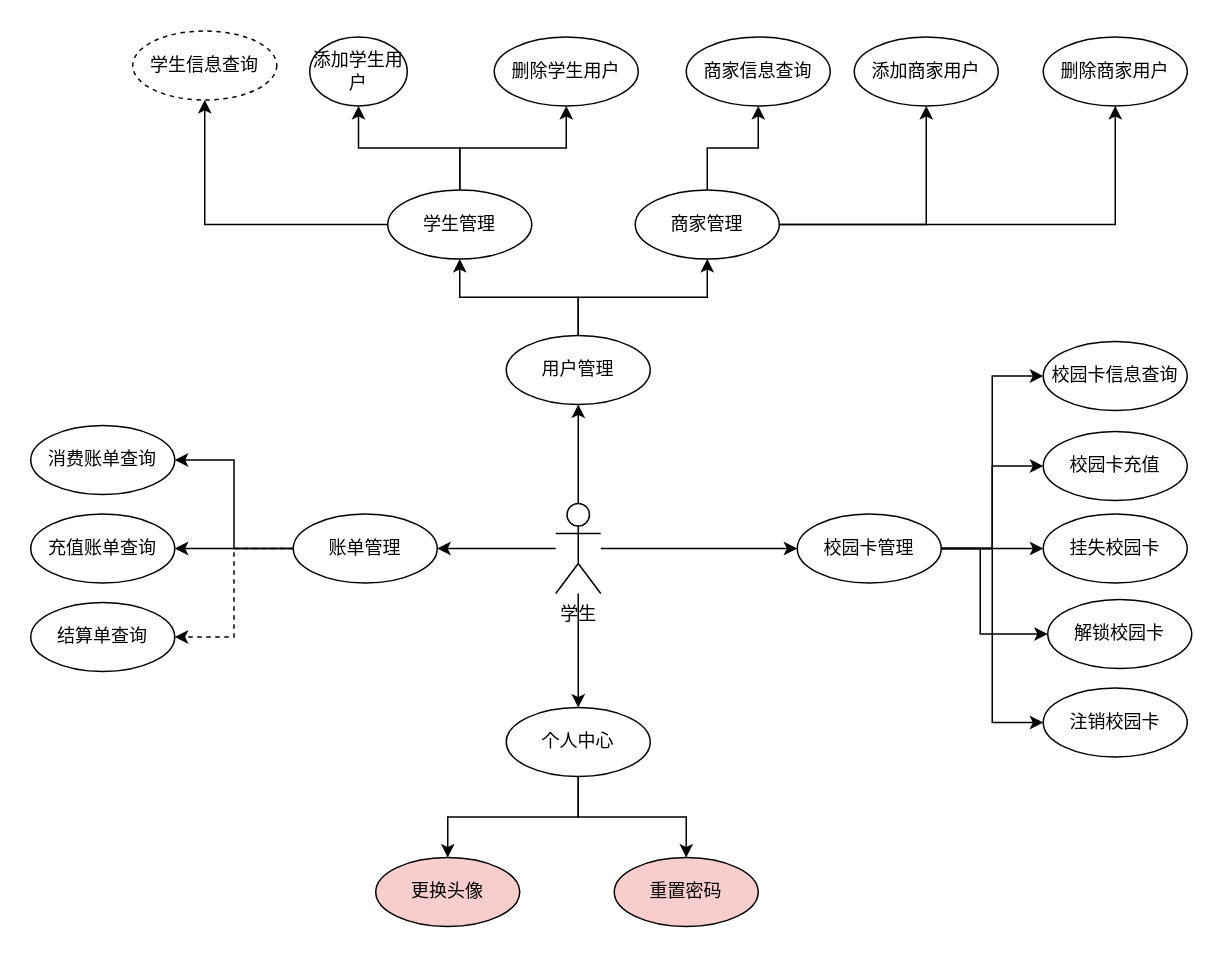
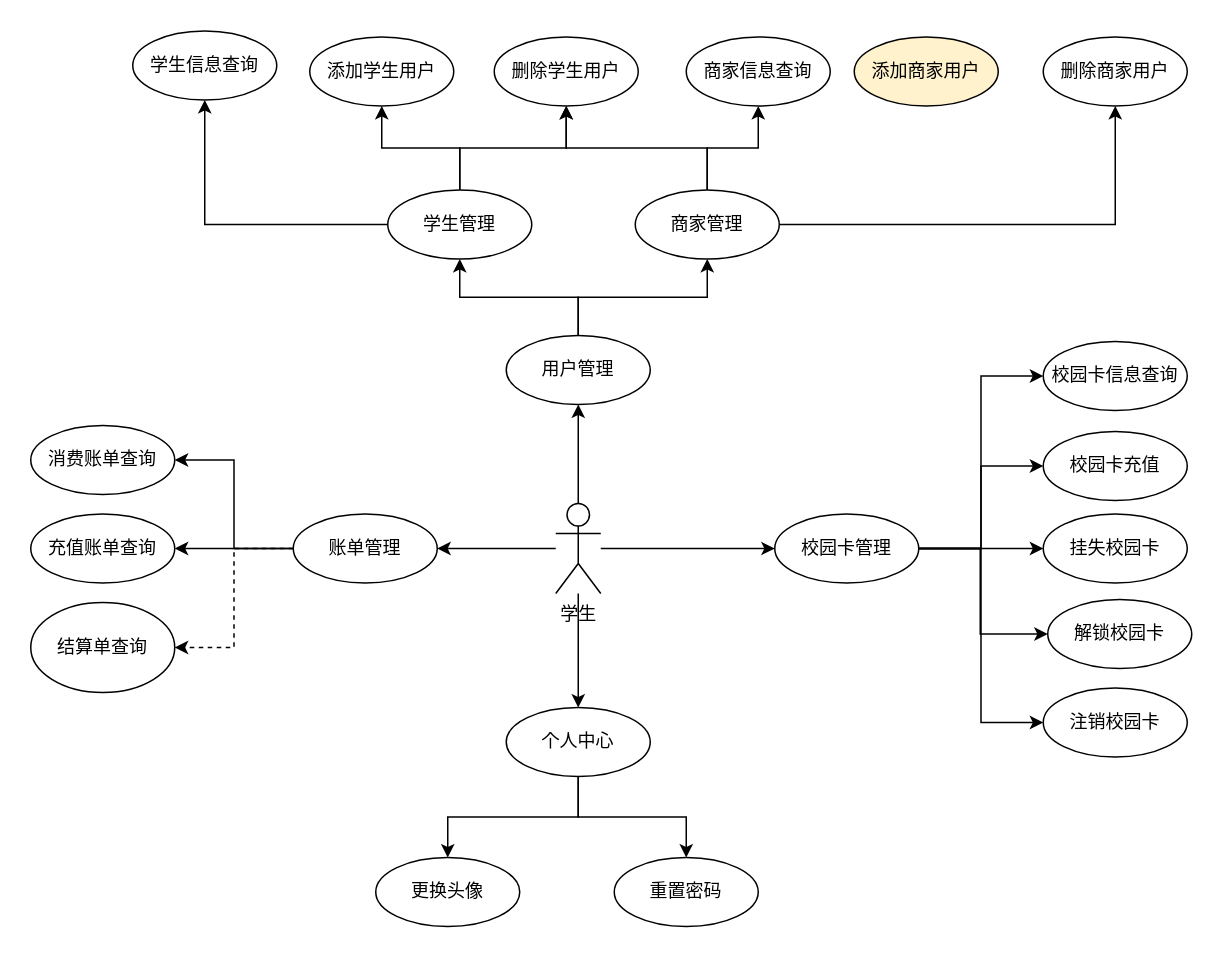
  <mxCell id="0" />
  <mxCell id="1" parent="0" />
  <mxCell id="2" style="edgeStyle=orthogonalEdgeStyle;rounded=0;orthogonalLoop=1;jettySize=auto;html=1;entryX=0;entryY=0.5;entryDx=0;entryDy=0;" edge="1" parent="1" source="6" target="23"><mxGeometry relative="1" as="geometry" /></mxCell>
  <mxCell id="3" style="edgeStyle=orthogonalEdgeStyle;rounded=0;orthogonalLoop=1;jettySize=auto;html=1;entryX=0.5;entryY=1;entryDx=0;entryDy=0;" edge="1" parent="1" source="6" target="9"><mxGeometry relative="1" as="geometry" /></mxCell>
  <mxCell id="4" style="edgeStyle=orthogonalEdgeStyle;rounded=0;orthogonalLoop=1;jettySize=auto;html=1;entryX=1;entryY=0.5;entryDx=0;entryDy=0;" edge="1" parent="1" source="6" target="27"><mxGeometry relative="1" as="geometry" /></mxCell>
  <mxCell id="5" style="edgeStyle=orthogonalEdgeStyle;rounded=0;orthogonalLoop=1;jettySize=auto;html=1;entryX=0.5;entryY=0;entryDx=0;entryDy=0;" edge="1" parent="1" source="6" target="45"><mxGeometry relative="1" as="geometry" /></mxCell>
  <mxCell id="6" value="学生" style="shape=umlActor;verticalLabelPosition=bottom;verticalAlign=top;html=1;outlineConnect=0;" vertex="1" parent="1"><mxGeometry x="370" y="335" width="30" height="60" as="geometry" /></mxCell>
  <mxCell id="7" style="edgeStyle=orthogonalEdgeStyle;rounded=0;orthogonalLoop=1;jettySize=auto;html=1;entryX=0.5;entryY=1;entryDx=0;entryDy=0;" edge="1" parent="1" source="9" target="13"><mxGeometry relative="1" as="geometry" /></mxCell>
  <mxCell id="8" style="edgeStyle=orthogonalEdgeStyle;rounded=0;orthogonalLoop=1;jettySize=auto;html=1;entryX=0.5;entryY=1;entryDx=0;entryDy=0;" edge="1" parent="1" source="9" target="17"><mxGeometry relative="1" as="geometry" /></mxCell>
  <mxCell id="9" value="用户管理" style="ellipse;whiteSpace=wrap;html=1;" vertex="1" parent="1"><mxGeometry x="337" y="223" width="96" height="46" as="geometry" /></mxCell>
  <mxCell id="10" style="edgeStyle=orthogonalEdgeStyle;rounded=0;orthogonalLoop=1;jettySize=auto;html=1;entryX=0.5;entryY=1;entryDx=0;entryDy=0;" edge="1" parent="1" source="13" target="36"><mxGeometry relative="1" as="geometry" /></mxCell>
  <mxCell id="11" style="edgeStyle=orthogonalEdgeStyle;rounded=0;orthogonalLoop=1;jettySize=auto;html=1;entryX=0.5;entryY=1;entryDx=0;entryDy=0;" edge="1" parent="1" source="13" target="37"><mxGeometry relative="1" as="geometry" /></mxCell>
  <mxCell id="12" style="edgeStyle=orthogonalEdgeStyle;rounded=0;orthogonalLoop=1;jettySize=auto;html=1;entryX=0.5;entryY=1;entryDx=0;entryDy=0;" edge="1" parent="1" source="13" target="38"><mxGeometry relative="1" as="geometry" /></mxCell>
  <mxCell id="13" value="学生&lt;span style=&quot;color: rgba(0, 0, 0, 0); font-family: monospace; font-size: 0px; text-align: start; white-space: nowrap;&quot;&gt;%3CmxGraphModel%3E%3Croot%3E%3CmxCell%20id%3D%220%22%2F%3E%3CmxCell%20id%3D%221%22%20parent%3D%220%22%2F%3E%3CmxCell%20id%3D%222%22%20value%3D%22%E7%94%A8%E6%88%B7%E7%AE%A1%E7%90%86%22%20style%3D%22ellipse%3BwhiteSpace%3Dwrap%3Bhtml%3D1%3B%22%20vertex%3D%221%22%20parent%3D%221%22%3E%3CmxGeometry%20x%3D%22381%22%20y%3D%22262%22%20width%3D%2296%22%20height%3D%2246%22%20as%3D%22geometry%22%2F%3E%3C%2FmxCell%3E%3C%2Froot%3E%3C%2FmxGraphModel%3E&lt;/span&gt;管理" style="ellipse;whiteSpace=wrap;html=1;" vertex="1" parent="1"><mxGeometry x="258" y="126" width="96" height="46" as="geometry" /></mxCell>
  <mxCell id="14" style="edgeStyle=orthogonalEdgeStyle;rounded=0;orthogonalLoop=1;jettySize=auto;html=1;entryX=0.5;entryY=1;entryDx=0;entryDy=0;" edge="1" parent="1" source="17" target="39"><mxGeometry relative="1" as="geometry" /></mxCell>
- <mxCell id="15" style="edgeStyle=orthogonalEdgeStyle;rounded=0;orthogonalLoop=1;jettySize=auto;html=1;entryX=0.5;entryY=1;entryDx=0;entryDy=0;" edge="1" parent="1" source="17" target="40"><mxGeometry relative="1" as="geometry" /></mxCell>
+ <mxCell id="15" style="edgeStyle=orthogonalEdgeStyle;rounded=0;orthogonalLoop=1;jettySize=auto;html=1;" edge="1" parent="1" source="17" target="38"><mxGeometry relative="1" as="geometry" /></mxCell>
  <mxCell id="16" style="edgeStyle=orthogonalEdgeStyle;rounded=0;orthogonalLoop=1;jettySize=auto;html=1;entryX=0.5;entryY=1;entryDx=0;entryDy=0;" edge="1" parent="1" source="17" target="41"><mxGeometry relative="1" as="geometry" /></mxCell>
  <mxCell id="17" value="商家管理" style="ellipse;whiteSpace=wrap;html=1;" vertex="1" parent="1"><mxGeometry x="423" y="126" width="96" height="46" as="geometry" /></mxCell>
  <mxCell id="18" style="edgeStyle=orthogonalEdgeStyle;rounded=0;orthogonalLoop=1;jettySize=auto;html=1;exitX=1;exitY=0.5;exitDx=0;exitDy=0;entryX=0;entryY=0.5;entryDx=0;entryDy=0;" edge="1" parent="1" source="23" target="31"><mxGeometry relative="1" as="geometry" /></mxCell>
  <mxCell id="19" style="edgeStyle=orthogonalEdgeStyle;rounded=0;orthogonalLoop=1;jettySize=auto;html=1;entryX=0;entryY=0.5;entryDx=0;entryDy=0;" edge="1" parent="1" source="23" target="32"><mxGeometry relative="1" as="geometry" /></mxCell>
  <mxCell id="20" style="edgeStyle=orthogonalEdgeStyle;rounded=0;orthogonalLoop=1;jettySize=auto;html=1;entryX=0;entryY=0.5;entryDx=0;entryDy=0;" edge="1" parent="1" source="23" target="35"><mxGeometry relative="1" as="geometry" /></mxCell>
  <mxCell id="21" style="edgeStyle=orthogonalEdgeStyle;rounded=0;orthogonalLoop=1;jettySize=auto;html=1;entryX=0;entryY=0.5;entryDx=0;entryDy=0;" edge="1" parent="1" source="23" target="33"><mxGeometry relative="1" as="geometry"><Array as="points"><mxPoint x="653" y="365" /><mxPoint x="653" y="422" /></Array></mxGeometry></mxCell>
  <mxCell id="22" style="edgeStyle=orthogonalEdgeStyle;rounded=0;orthogonalLoop=1;jettySize=auto;html=1;entryX=0;entryY=0.5;entryDx=0;entryDy=0;" edge="1" parent="1" source="23" target="34"><mxGeometry relative="1" as="geometry" /></mxCell>
- <mxCell id="23" value="校园卡管理" style="ellipse;whiteSpace=wrap;html=1;" vertex="1" parent="1"><mxGeometry x="531" y="342" width="96" height="46" as="geometry" /></mxCell>
+ <mxCell id="23" value="校园卡管理" style="ellipse;whiteSpace=wrap;html=1;" vertex="1" parent="1"><mxGeometry x="516" y="342" width="96" height="46" as="geometry" /></mxCell>
  <mxCell id="24" style="edgeStyle=orthogonalEdgeStyle;rounded=0;orthogonalLoop=1;jettySize=auto;html=1;entryX=1;entryY=0.5;entryDx=0;entryDy=0;" edge="1" parent="1" source="27" target="28"><mxGeometry relative="1" as="geometry" /></mxCell>
  <mxCell id="25" style="edgeStyle=orthogonalEdgeStyle;rounded=0;orthogonalLoop=1;jettySize=auto;html=1;entryX=1;entryY=0.5;entryDx=0;entryDy=0;" edge="1" parent="1" source="27" target="29"><mxGeometry relative="1" as="geometry" /></mxCell>
  <mxCell id="26" style="edgeStyle=orthogonalEdgeStyle;rounded=0;orthogonalLoop=1;jettySize=auto;html=1;entryX=1;entryY=0.5;entryDx=0;entryDy=0;dashed=1;" edge="1" parent="1" source="27" target="30"><mxGeometry relative="1" as="geometry" /></mxCell>
  <mxCell id="27" value="账单管理" style="ellipse;whiteSpace=wrap;html=1;" vertex="1" parent="1"><mxGeometry x="195" y="342" width="96" height="46" as="geometry" /></mxCell>
  <mxCell id="28" value="消费账单查询" style="ellipse;whiteSpace=wrap;html=1;" vertex="1" parent="1"><mxGeometry x="20" y="283" width="96" height="46" as="geometry" /></mxCell>
  <mxCell id="29" value="充值账单查询" style="ellipse;whiteSpace=wrap;html=1;" vertex="1" parent="1"><mxGeometry x="20" y="342" width="96" height="46" as="geometry" /></mxCell>
- <mxCell id="30" value="结算单查询" style="ellipse;whiteSpace=wrap;html=1;" vertex="1" parent="1"><mxGeometry x="20" y="401" width="96" height="46" as="geometry" /></mxCell>
+ <mxCell id="30" value="结算单查询" style="ellipse;whiteSpace=wrap;html=1;" vertex="1" parent="1"><mxGeometry x="20" y="401" width="96" height="60" as="geometry" /></mxCell>
  <mxCell id="31" value="校园卡信息查询" style="ellipse;whiteSpace=wrap;html=1;" vertex="1" parent="1"><mxGeometry x="695" y="227" width="96" height="46" as="geometry" /></mxCell>
  <mxCell id="32" value="校园卡充值" style="ellipse;whiteSpace=wrap;html=1;" vertex="1" parent="1"><mxGeometry x="695" y="287" width="96" height="46" as="geometry" /></mxCell>
  <mxCell id="33" value="解锁校园卡" style="ellipse;whiteSpace=wrap;html=1;" vertex="1" parent="1"><mxGeometry x="698" y="399" width="96" height="46" as="geometry" /></mxCell>
  <mxCell id="34" value="注销校园卡" style="ellipse;whiteSpace=wrap;html=1;" vertex="1" parent="1"><mxGeometry x="695" y="458" width="96" height="46" as="geometry" /></mxCell>
  <mxCell id="35" value="挂失校园卡" style="ellipse;whiteSpace=wrap;html=1;" vertex="1" parent="1"><mxGeometry x="695" y="342" width="96" height="46" as="geometry" /></mxCell>
- <mxCell id="36" value="学生信息查询" style="ellipse;whiteSpace=wrap;html=1;dashed=1;" vertex="1" parent="1"><mxGeometry x="88" y="20" width="96" height="46" as="geometry" /></mxCell>
- <mxCell id="37" value="添加学生用户" style="ellipse;whiteSpace=wrap;html=1;" vertex="1" parent="1"><mxGeometry x="206" y="24" width="65" height="46" as="geometry" /></mxCell>
+ <mxCell id="36" value="学生信息查询" style="ellipse;whiteSpace=wrap;html=1;" vertex="1" parent="1"><mxGeometry x="88" y="20" width="96" height="46" as="geometry" /></mxCell>
+ <mxCell id="37" value="添加学生用户" style="ellipse;whiteSpace=wrap;html=1;" vertex="1" parent="1"><mxGeometry x="206" y="24" width="96" height="46" as="geometry" /></mxCell>
  <mxCell id="38" value="删除学生用户" style="ellipse;whiteSpace=wrap;html=1;" vertex="1" parent="1"><mxGeometry x="329" y="24" width="96" height="46" as="geometry" /></mxCell>
  <mxCell id="39" value="商家信息查询" style="ellipse;whiteSpace=wrap;html=1;" vertex="1" parent="1"><mxGeometry x="457" y="24" width="96" height="46" as="geometry" /></mxCell>
- <mxCell id="40" value="添加商家用户" style="ellipse;whiteSpace=wrap;html=1;" vertex="1" parent="1"><mxGeometry x="569" y="24" width="96" height="46" as="geometry" /></mxCell>
+ <mxCell id="40" value="添加商家用户" style="ellipse;whiteSpace=wrap;html=1;fillColor=#fff2cc;" vertex="1" parent="1"><mxGeometry x="569" y="24" width="96" height="46" as="geometry" /></mxCell>
  <mxCell id="41" value="删除商家用户" style="ellipse;whiteSpace=wrap;html=1;" vertex="1" parent="1"><mxGeometry x="695" y="24" width="96" height="46" as="geometry" /></mxCell>
  <mxCell id="42" style="edgeStyle=orthogonalEdgeStyle;rounded=0;orthogonalLoop=1;jettySize=auto;html=1;exitX=0.5;exitY=1;exitDx=0;exitDy=0;" edge="1" parent="1" source="35" target="35"><mxGeometry relative="1" as="geometry" /></mxCell>
  <mxCell id="43" style="edgeStyle=orthogonalEdgeStyle;rounded=0;orthogonalLoop=1;jettySize=auto;html=1;entryX=0.5;entryY=0;entryDx=0;entryDy=0;" edge="1" parent="1" source="45" target="46"><mxGeometry relative="1" as="geometry" /></mxCell>
  <mxCell id="44" style="edgeStyle=orthogonalEdgeStyle;rounded=0;orthogonalLoop=1;jettySize=auto;html=1;entryX=0.5;entryY=0;entryDx=0;entryDy=0;" edge="1" parent="1" source="45" target="47"><mxGeometry relative="1" as="geometry" /></mxCell>
  <mxCell id="45" value="个人中心" style="ellipse;whiteSpace=wrap;html=1;" vertex="1" parent="1"><mxGeometry x="337" y="471" width="96" height="46" as="geometry" /></mxCell>
- <mxCell id="46" value="更换头像" style="ellipse;whiteSpace=wrap;html=1;fillColor=#f8cecc;" vertex="1" parent="1"><mxGeometry x="250" y="571" width="96" height="46" as="geometry" /></mxCell>
- <mxCell id="47" value="重置密码" style="ellipse;whiteSpace=wrap;html=1;fillColor=#f8cecc;" vertex="1" parent="1"><mxGeometry x="409" y="571" width="96" height="46" as="geometry" /></mxCell>
+ <mxCell id="46" value="更换头像" style="ellipse;whiteSpace=wrap;html=1;" vertex="1" parent="1"><mxGeometry x="250" y="571" width="96" height="46" as="geometry" /></mxCell>
+ <mxCell id="47" value="重置密码" style="ellipse;whiteSpace=wrap;html=1;" vertex="1" parent="1"><mxGeometry x="409" y="571" width="96" height="46" as="geometry" /></mxCell>
